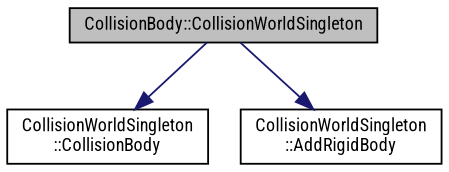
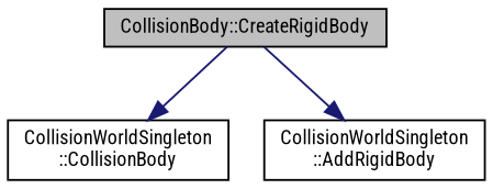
  digraph {
    fontname="Roboto Condensed"
    rankdir=TB
    node [color=black fillcolor=white fontname="Roboto Condensed" fontsize=10 shape=record style=filled]
    edge [color=midnightblue fontname="Roboto Condensed" fontsize=10 labelfontname=Helvetica labelfontsize=10 style=solid]
-   n1 [fillcolor=grey75 fontcolor=black height=0.2 label="CollisionBody::CollisionWorldSingleton" width=0.4]
+   n1 [fillcolor=grey75 fontcolor=black height=0.2 label="CollisionBody::CreateRigidBody" width=0.4]
    n2 [height=0.2 label="CollisionWorldSingleton\l::CollisionBody" width=0.4]
    n3 [height=0.2 label="CollisionWorldSingleton\l::AddRigidBody" width=0.4]
    n1 -> n2
    n1 -> n3
  }
